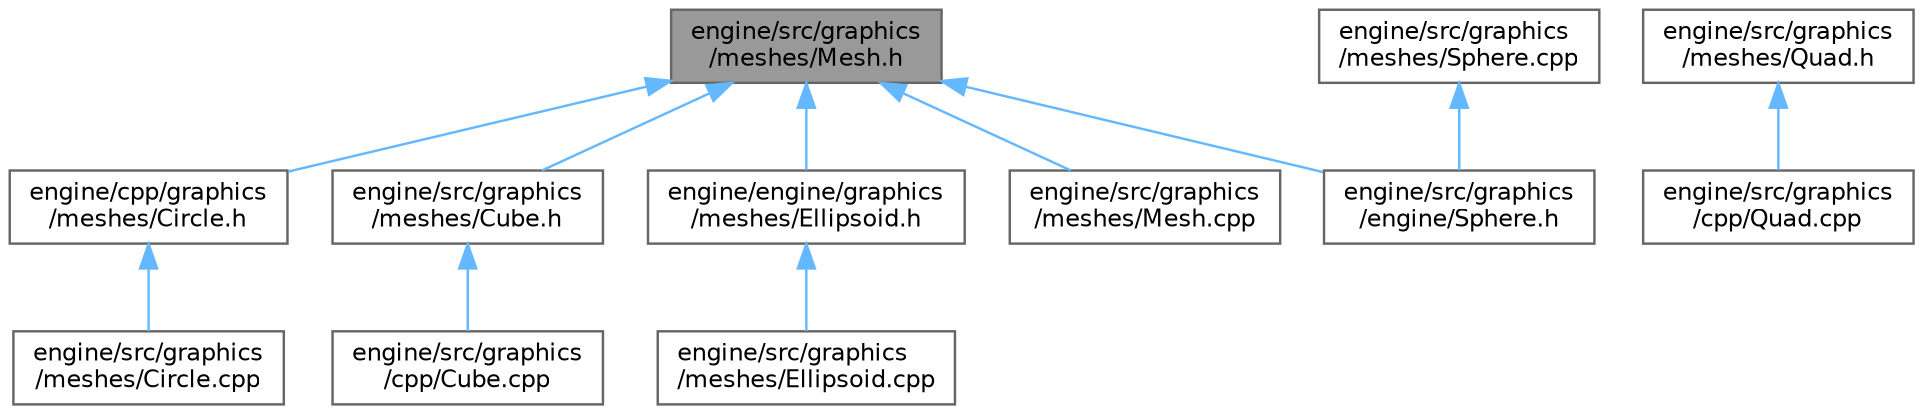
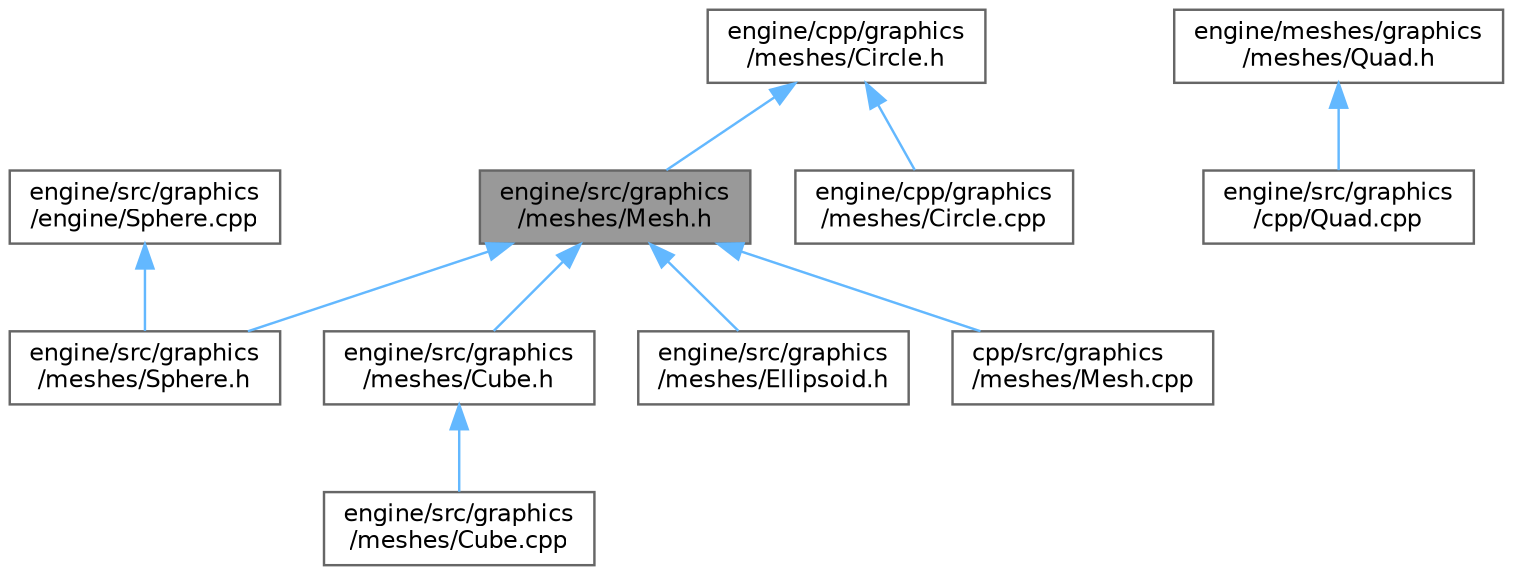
  digraph {
    node [color=grey40 fillcolor=white fontname=Helvetica fontsize=10 shape=box style=filled]
    edge [color=steelblue1 dir=back fontname=Helvetica fontsize=10 labelfontname=Helvetica labelfontsize=10 style=solid]
    n1 [color=gray40 fillcolor=grey60 fontcolor=black height=0.2 label="engine/src/graphics\l/meshes/Mesh.h" width=0.4]
    n2 [height=0.2 label="engine/cpp/graphics\l/meshes/Circle.h" width=0.4]
    n3 [height=0.2 label="engine/src/graphics\l/meshes/Cube.h" width=0.4]
-   n4 [height=0.2 label="engine/engine/graphics\l/meshes/Ellipsoid.h" width=0.4]
-   n5 [height=0.2 label="engine/src/graphics\l/meshes/Mesh.cpp" width=0.4]
-   n6 [height=0.2 label="engine/src/graphics\l/engine/Sphere.h" width=0.4]
-   n7 [height=0.2 label="engine/src/graphics\l/meshes/Circle.cpp" width=0.4]
-   n8 [height=0.2 label="engine/src/graphics\l/cpp/Cube.cpp" width=0.4]
-   n9 [height=0.2 label="engine/src/graphics\l/meshes/Ellipsoid.cpp" width=0.4]
-   n10 [height=0.2 label="engine/src/graphics\l/meshes/Quad.h" width=0.4]
+   n4 [height=0.2 label="engine/src/graphics\l/meshes/Ellipsoid.h" width=0.4]
+   n5 [height=0.2 label="cpp/src/graphics\l/meshes/Mesh.cpp" width=0.4]
+   n6 [height=0.2 label="engine/src/graphics\l/meshes/Sphere.h" width=0.4]
+   n7 [height=0.2 label="engine/cpp/graphics\l/meshes/Circle.cpp" width=0.4]
+   n8 [height=0.2 label="engine/src/graphics\l/meshes/Cube.cpp" width=0.4]
+   n10 [height=0.2 label="engine/meshes/graphics\l/meshes/Quad.h" width=0.4]
    n11 [height=0.2 label="engine/src/graphics\l/cpp/Quad.cpp" width=0.4]
-   n12 [height=0.2 label="engine/src/graphics\l/meshes/Sphere.cpp" width=0.4]
-   n1 -> n2
+   n12 [height=0.2 label="engine/src/graphics\l/engine/Sphere.cpp" width=0.4]
+   n2 -> n1
    n1 -> n3
    n1 -> n4
    n1 -> n5
    n1 -> n6
    n2 -> n7
    n3 -> n8
-   n4 -> n9
    n10 -> n11
    n12 -> n6
  }
